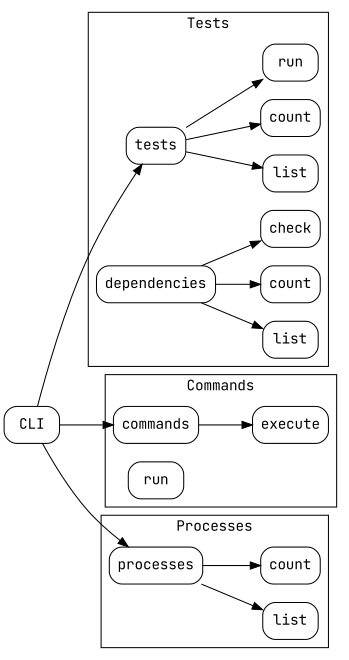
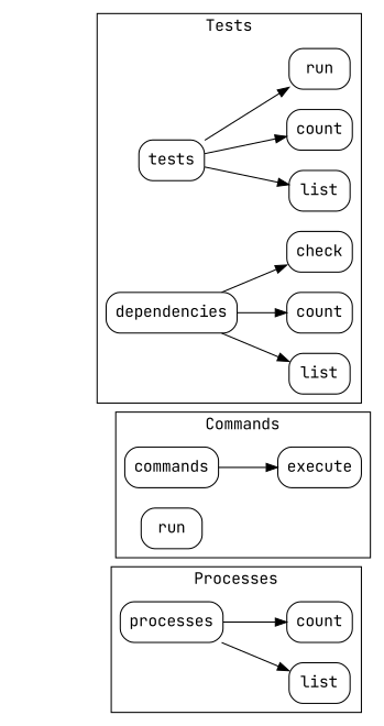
  digraph {
    fontname="JetBrains Mono"
    rankdir=LR
    node [fontname="JetBrains Mono" shape=box style=rounded]
    edge [fontname="JetBrains Mono"]
    n1 [label=tests]
    n2 [label=list]
    n3 [label=count]
    n4 [label=run]
    n5 [label=dependencies]
    n6 [label=list]
    n7 [label=count]
    n8 [label=check]
    n9 [label=commands]
    execute
    n11 [label=run]
    n12 [label=processes]
    n13 [label=list]
    n14 [label=count]
-   n15 [label=CLI]
    subgraph cluster_1 {
      label=Tests
      n1
      n2
      n3
      n4
      n5
      n6
      n7
      n8
    }
    subgraph cluster_2 {
      label=Commands
      n9
      execute
      n11
    }
    subgraph cluster_3 {
      label=Processes
      n12
      n13
      n14
    }
    n1 -> n2
    n1 -> n3
    n1 -> n4
    n5 -> n6
    n5 -> n7
    n5 -> n8
    n9 -> execute
    n12 -> n13
    n12 -> n14
-   n15 -> n1
-   n15 -> n9
-   n15 -> n12
  }
